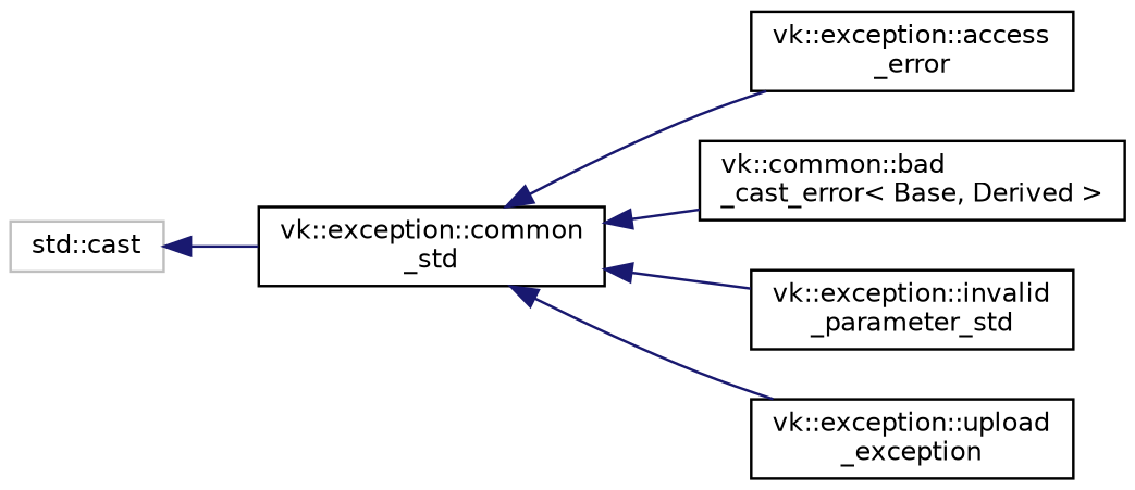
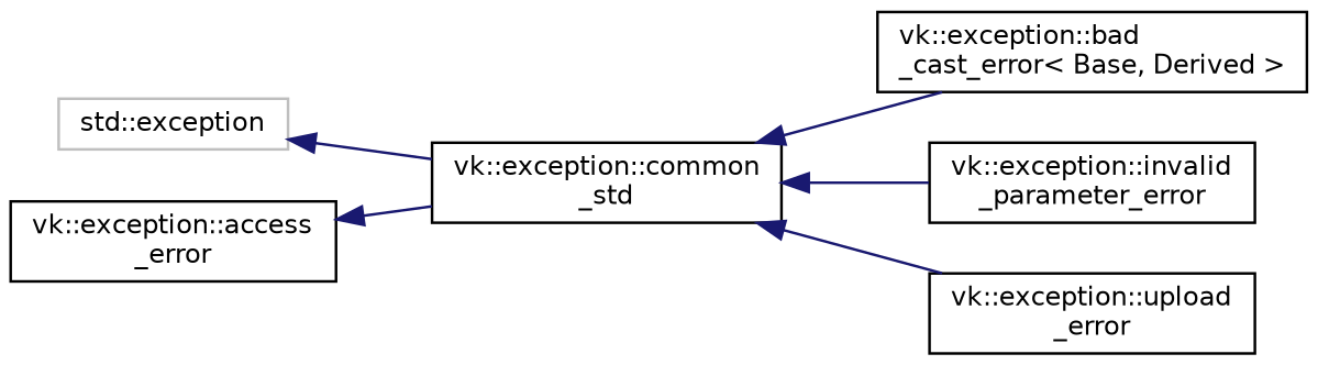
  digraph {
    rankdir=LR
    node [color=black fillcolor=white fontname=Helvetica fontsize=10 shape=record style=filled]
    edge [color=midnightblue dir=back fontname=Helvetica fontsize=10 labelfontname=Helvetica labelfontsize=10 style=solid]
-   n1 [color=grey75 height=0.2 label="std::cast" width=0.4]
+   n1 [color=grey75 height=0.2 label="std::exception" width=0.4]
    n2 [height=0.2 label="vk::exception::common\l_std" width=0.4]
    n3 [height=0.2 label="vk::exception::access\l_error" width=0.4]
-   n4 [height=0.2 label="vk::common::bad\l_cast_error\< Base, Derived \>" width=0.4]
-   n5 [height=0.2 label="vk::exception::invalid\l_parameter_std" width=0.4]
-   n6 [height=0.2 label="vk::exception::upload\l_exception" width=0.4]
+   n4 [height=0.2 label="vk::exception::bad\l_cast_error\< Base, Derived \>" width=0.4]
+   n5 [height=0.2 label="vk::exception::invalid\l_parameter_error" width=0.4]
+   n6 [height=0.2 label="vk::exception::upload\l_error" width=0.4]
    n1 -> n2
-   n2 -> n3
+   n3 -> n2
    n2 -> n4
    n2 -> n5
    n2 -> n6
  }
